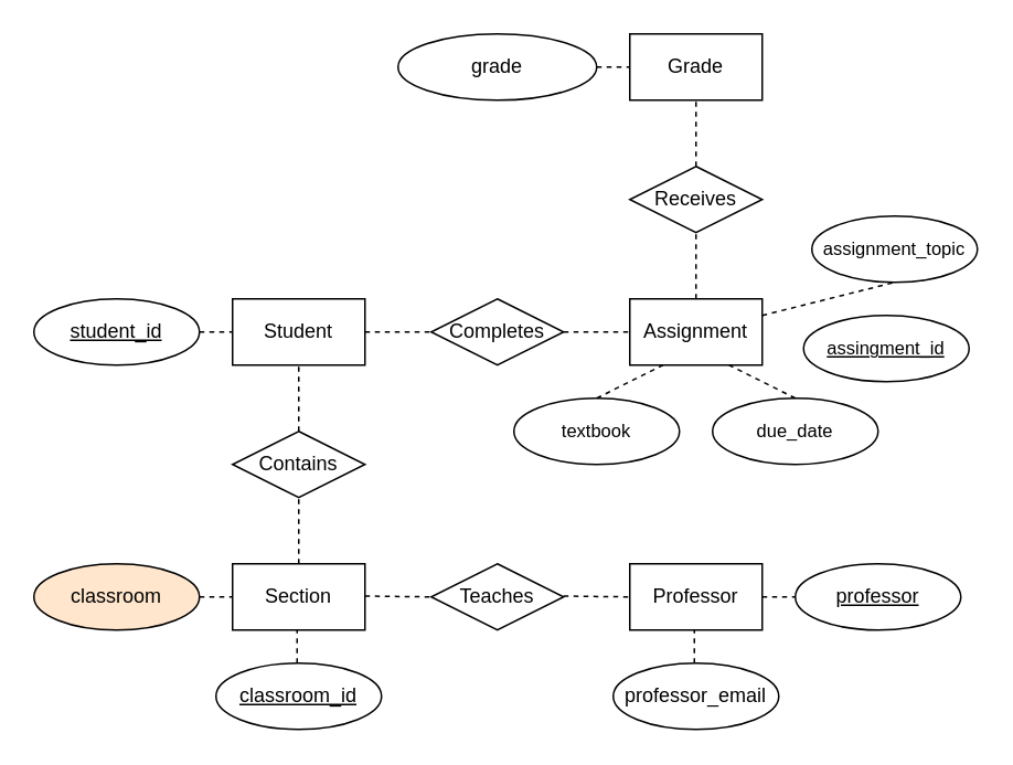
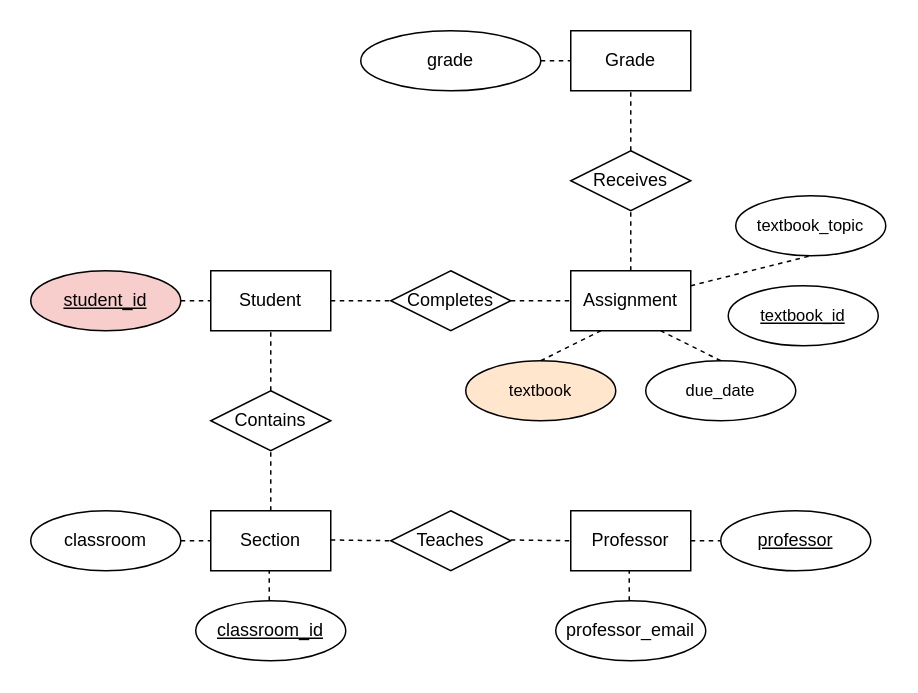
  <mxCell id="0" />
  <mxCell id="1" parent="0" />
  <mxCell id="2" value="Professor" style="rounded=0;whiteSpace=wrap;html=1;" vertex="1" parent="1"><mxGeometry x="380" y="340" width="80" height="40" as="geometry" /></mxCell>
  <mxCell id="3" value="Section" style="rounded=0;whiteSpace=wrap;html=1;" vertex="1" parent="1"><mxGeometry x="140" y="340" width="80" height="40" as="geometry" /></mxCell>
  <mxCell id="4" value="Assignment" style="rounded=0;whiteSpace=wrap;html=1;" vertex="1" parent="1"><mxGeometry x="380" y="180" width="80" height="40" as="geometry" /></mxCell>
  <mxCell id="5" value="Student" style="rounded=0;whiteSpace=wrap;html=1;" vertex="1" parent="1"><mxGeometry x="140" y="180" width="80" height="40" as="geometry" /></mxCell>
  <mxCell id="6" value="Grade" style="rounded=0;whiteSpace=wrap;html=1;" vertex="1" parent="1"><mxGeometry x="380" y="20" width="80" height="40" as="geometry" /></mxCell>
  <mxCell id="7" value="Teaches" style="rhombus;whiteSpace=wrap;html=1;" vertex="1" parent="1"><mxGeometry x="260" y="340" width="80" height="40" as="geometry" /></mxCell>
  <mxCell id="8" value="Contains" style="rhombus;whiteSpace=wrap;html=1;" vertex="1" parent="1"><mxGeometry x="140" y="260" width="80" height="40" as="geometry" /></mxCell>
  <mxCell id="9" value="Completes" style="rhombus;whiteSpace=wrap;html=1;" vertex="1" parent="1"><mxGeometry x="260" y="180" width="80" height="40" as="geometry" /></mxCell>
  <mxCell id="10" value="Receives" style="rhombus;whiteSpace=wrap;html=1;" vertex="1" parent="1"><mxGeometry x="380" y="100" width="80" height="40" as="geometry" /></mxCell>
- <mxCell id="11" value="&lt;font style=&quot;font-size: 11px&quot;&gt;&lt;u&gt;assingment_id&lt;/u&gt;&lt;/font&gt;" style="ellipse;whiteSpace=wrap;html=1;" vertex="1" parent="1"><mxGeometry x="485" y="190" width="100" height="40" as="geometry" /></mxCell>
- <mxCell id="12" value="&lt;font style=&quot;font-size: 11px&quot;&gt;assignment_topic&lt;/font&gt;" style="ellipse;whiteSpace=wrap;html=1;" vertex="1" parent="1"><mxGeometry x="490" y="130" width="100" height="40" as="geometry" /></mxCell>
- <mxCell id="13" value="&lt;font style=&quot;font-size: 11px&quot;&gt;textbook&lt;/font&gt;" style="ellipse;whiteSpace=wrap;html=1;" vertex="1" parent="1"><mxGeometry x="310" y="240" width="100" height="40" as="geometry" /></mxCell>
+ <mxCell id="11" value="&lt;font style=&quot;font-size: 11px&quot;&gt;&lt;u&gt;textbook_id&lt;/u&gt;&lt;/font&gt;" style="ellipse;whiteSpace=wrap;html=1;" vertex="1" parent="1"><mxGeometry x="485" y="190" width="100" height="40" as="geometry" /></mxCell>
+ <mxCell id="12" value="&lt;font style=&quot;font-size: 11px&quot;&gt;textbook_topic&lt;/font&gt;" style="ellipse;whiteSpace=wrap;html=1;" vertex="1" parent="1"><mxGeometry x="490" y="130" width="100" height="40" as="geometry" /></mxCell>
+ <mxCell id="13" value="&lt;font style=&quot;font-size: 11px&quot;&gt;textbook&lt;/font&gt;" style="ellipse;whiteSpace=wrap;html=1;fillColor=#ffe6cc;" vertex="1" parent="1"><mxGeometry x="310" y="240" width="100" height="40" as="geometry" /></mxCell>
  <mxCell id="14" value="&lt;font style=&quot;font-size: 11px&quot;&gt;due_date&lt;/font&gt;" style="ellipse;whiteSpace=wrap;html=1;" vertex="1" parent="1"><mxGeometry x="430" y="240" width="100" height="40" as="geometry" /></mxCell>
- <mxCell id="15" value="&lt;u&gt;student_id&lt;/u&gt;" style="ellipse;whiteSpace=wrap;html=1;" vertex="1" parent="1"><mxGeometry x="20" y="180" width="100" height="40" as="geometry" /></mxCell>
+ <mxCell id="15" value="&lt;u&gt;student_id&lt;/u&gt;" style="ellipse;whiteSpace=wrap;html=1;fillColor=#f8cecc;" vertex="1" parent="1"><mxGeometry x="20" y="180" width="100" height="40" as="geometry" /></mxCell>
  <mxCell id="16" value="&lt;u&gt;classroom_id&lt;/u&gt;" style="ellipse;whiteSpace=wrap;html=1;" vertex="1" parent="1"><mxGeometry x="130" y="400" width="100" height="40" as="geometry" /></mxCell>
  <mxCell id="17" value="professor_email" style="ellipse;whiteSpace=wrap;html=1;" vertex="1" parent="1"><mxGeometry x="370" y="400" width="100" height="40" as="geometry" /></mxCell>
- <mxCell id="18" value="classroom" style="ellipse;whiteSpace=wrap;html=1;fillColor=#ffe6cc;" vertex="1" parent="1"><mxGeometry x="20" y="340" width="100" height="40" as="geometry" /></mxCell>
+ <mxCell id="18" value="classroom" style="ellipse;whiteSpace=wrap;html=1;" vertex="1" parent="1"><mxGeometry x="20" y="340" width="100" height="40" as="geometry" /></mxCell>
  <mxCell id="19" value="" style="endArrow=none;dashed=1;html=1;" edge="1" parent="1"><mxGeometry width="50" height="50" relative="1" as="geometry"><mxPoint x="179" y="400" as="sourcePoint" /><mxPoint x="179" y="380" as="targetPoint" /></mxGeometry></mxCell>
  <mxCell id="20" value="" style="endArrow=none;dashed=1;html=1;" edge="1" parent="1"><mxGeometry width="50" height="50" relative="1" as="geometry"><mxPoint x="340" y="359.5" as="sourcePoint" /><mxPoint x="380" y="360" as="targetPoint" /></mxGeometry></mxCell>
  <mxCell id="21" value="" style="endArrow=none;dashed=1;html=1;" edge="1" parent="1"><mxGeometry width="50" height="50" relative="1" as="geometry"><mxPoint x="220" y="359.5" as="sourcePoint" /><mxPoint x="260" y="360" as="targetPoint" /></mxGeometry></mxCell>
  <mxCell id="22" value="" style="endArrow=none;dashed=1;html=1;entryX=0.5;entryY=1;entryDx=0;entryDy=0;" edge="1" parent="1" target="5"><mxGeometry width="50" height="50" relative="1" as="geometry"><mxPoint x="180" y="260" as="sourcePoint" /><mxPoint x="230" y="210" as="targetPoint" /></mxGeometry></mxCell>
  <mxCell id="23" value="" style="endArrow=none;dashed=1;html=1;entryX=0;entryY=0.5;entryDx=0;entryDy=0;" edge="1" parent="1" target="3"><mxGeometry width="50" height="50" relative="1" as="geometry"><mxPoint x="120" y="360" as="sourcePoint" /><mxPoint x="150" y="330" as="targetPoint" /></mxGeometry></mxCell>
  <mxCell id="24" value="" style="endArrow=none;dashed=1;html=1;entryX=0.5;entryY=1;entryDx=0;entryDy=0;" edge="1" parent="1" target="8"><mxGeometry width="50" height="50" relative="1" as="geometry"><mxPoint x="180" y="340" as="sourcePoint" /><mxPoint x="230" y="290" as="targetPoint" /></mxGeometry></mxCell>
  <mxCell id="25" value="" style="endArrow=none;dashed=1;html=1;entryX=0;entryY=0.5;entryDx=0;entryDy=0;" edge="1" parent="1"><mxGeometry width="50" height="50" relative="1" as="geometry"><mxPoint x="120" y="200" as="sourcePoint" /><mxPoint x="140" y="200" as="targetPoint" /></mxGeometry></mxCell>
  <mxCell id="26" value="" style="endArrow=none;dashed=1;html=1;" edge="1" parent="1"><mxGeometry width="50" height="50" relative="1" as="geometry"><mxPoint x="419" y="400" as="sourcePoint" /><mxPoint x="419" y="380" as="targetPoint" /></mxGeometry></mxCell>
  <mxCell id="27" value="" style="endArrow=none;dashed=1;html=1;entryX=0;entryY=0.5;entryDx=0;entryDy=0;" edge="1" parent="1" target="9"><mxGeometry width="50" height="50" relative="1" as="geometry"><mxPoint x="220" y="200" as="sourcePoint" /><mxPoint x="270" y="150" as="targetPoint" /></mxGeometry></mxCell>
  <mxCell id="28" value="" style="endArrow=none;dashed=1;html=1;entryX=0;entryY=0.5;entryDx=0;entryDy=0;" edge="1" parent="1" target="4"><mxGeometry width="50" height="50" relative="1" as="geometry"><mxPoint x="340" y="200" as="sourcePoint" /><mxPoint x="360" y="150" as="targetPoint" /></mxGeometry></mxCell>
  <mxCell id="29" value="" style="endArrow=none;dashed=1;html=1;entryX=0.25;entryY=1;entryDx=0;entryDy=0;" edge="1" parent="1" target="4"><mxGeometry width="50" height="50" relative="1" as="geometry"><mxPoint x="360" y="240" as="sourcePoint" /><mxPoint x="390" y="190" as="targetPoint" /></mxGeometry></mxCell>
  <mxCell id="30" value="" style="endArrow=none;dashed=1;html=1;entryX=0.5;entryY=1;entryDx=0;entryDy=0;" edge="1" parent="1" target="10"><mxGeometry width="50" height="50" relative="1" as="geometry"><mxPoint x="420" y="180" as="sourcePoint" /><mxPoint x="470" y="130" as="targetPoint" /></mxGeometry></mxCell>
  <mxCell id="31" value="" style="endArrow=none;dashed=1;html=1;entryX=0.5;entryY=1;entryDx=0;entryDy=0;" edge="1" parent="1" target="6"><mxGeometry width="50" height="50" relative="1" as="geometry"><mxPoint x="420" y="100" as="sourcePoint" /><mxPoint x="460" y="50" as="targetPoint" /></mxGeometry></mxCell>
  <mxCell id="32" value="" style="endArrow=none;dashed=1;html=1;entryX=0.75;entryY=1;entryDx=0;entryDy=0;" edge="1" parent="1" target="4"><mxGeometry width="50" height="50" relative="1" as="geometry"><mxPoint x="480" y="240" as="sourcePoint" /><mxPoint x="530" y="190" as="targetPoint" /></mxGeometry></mxCell>
  <mxCell id="33" value="" style="endArrow=none;dashed=1;html=1;exitX=1;exitY=0.25;exitDx=0;exitDy=0;" edge="1" parent="1" source="4"><mxGeometry width="50" height="50" relative="1" as="geometry"><mxPoint x="490" y="220" as="sourcePoint" /><mxPoint x="540" y="170" as="targetPoint" /></mxGeometry></mxCell>
  <mxCell id="34" value="&lt;u&gt;professor&lt;/u&gt;" style="ellipse;whiteSpace=wrap;html=1;" vertex="1" parent="1"><mxGeometry x="480" y="340" width="100" height="40" as="geometry" /></mxCell>
  <mxCell id="35" value="" style="endArrow=none;dashed=1;html=1;entryX=0;entryY=0.5;entryDx=0;entryDy=0;" edge="1" parent="1" target="34"><mxGeometry width="50" height="50" relative="1" as="geometry"><mxPoint x="460" y="360" as="sourcePoint" /><mxPoint x="510" y="310" as="targetPoint" /></mxGeometry></mxCell>
  <mxCell id="36" value="grade" style="ellipse;whiteSpace=wrap;html=1;" vertex="1" parent="1"><mxGeometry x="240" y="20" width="120" height="40" as="geometry" /></mxCell>
  <mxCell id="37" value="" style="endArrow=none;dashed=1;html=1;exitX=1;exitY=0.5;exitDx=0;exitDy=0;" edge="1" parent="1" source="36"><mxGeometry width="50" height="50" relative="1" as="geometry"><mxPoint x="330" y="90" as="sourcePoint" /><mxPoint x="380" y="40" as="targetPoint" /></mxGeometry></mxCell>
